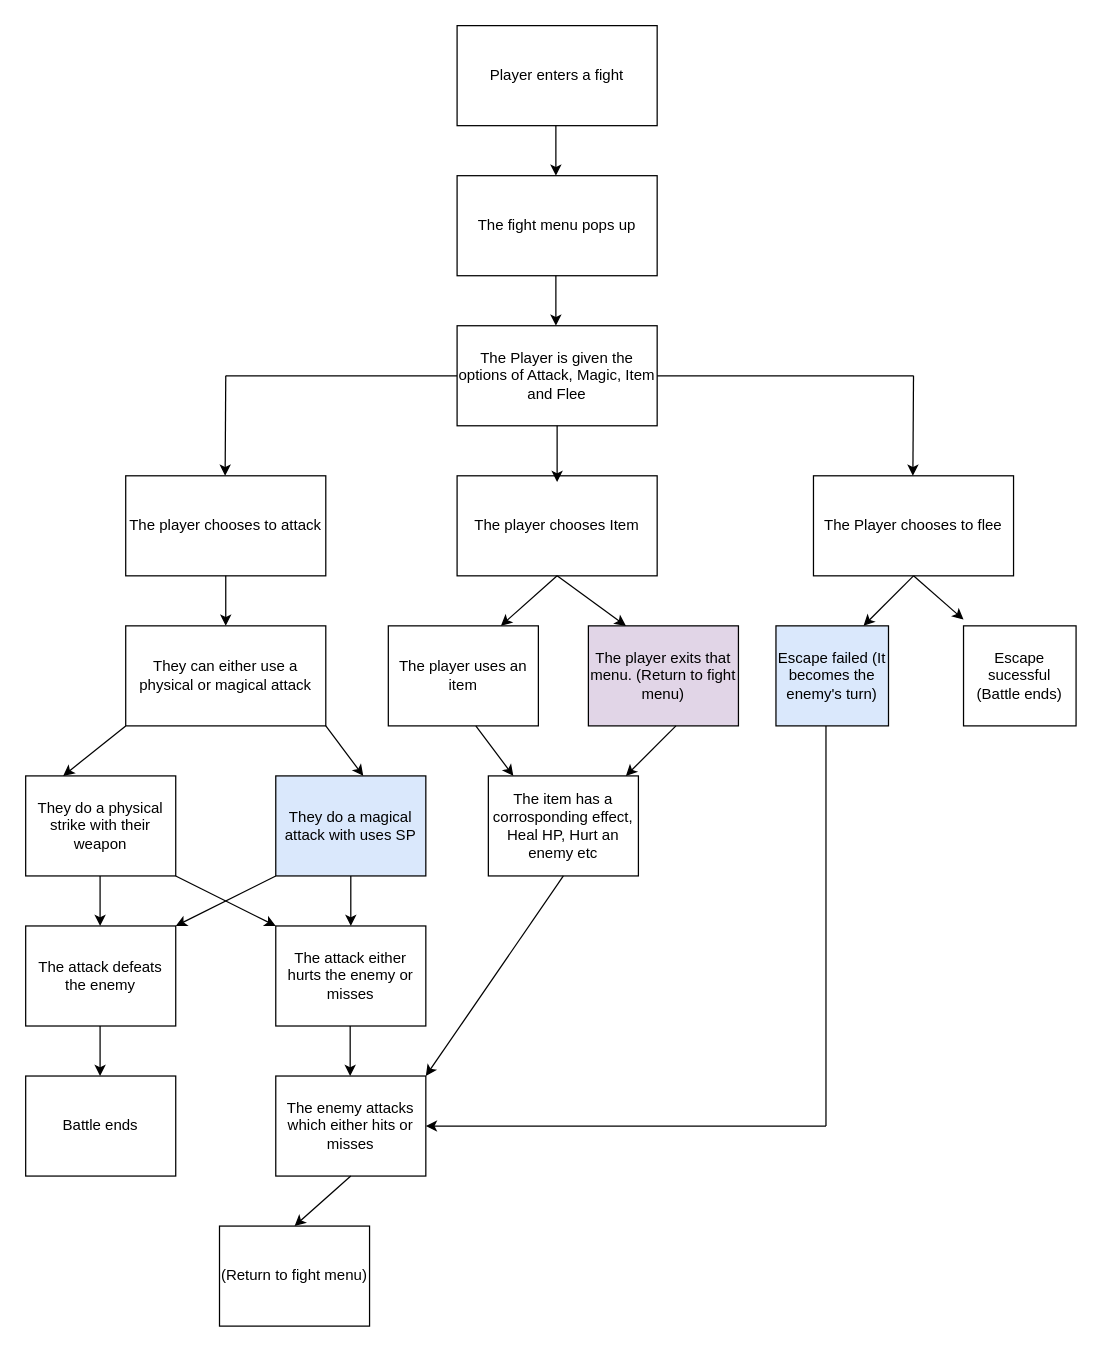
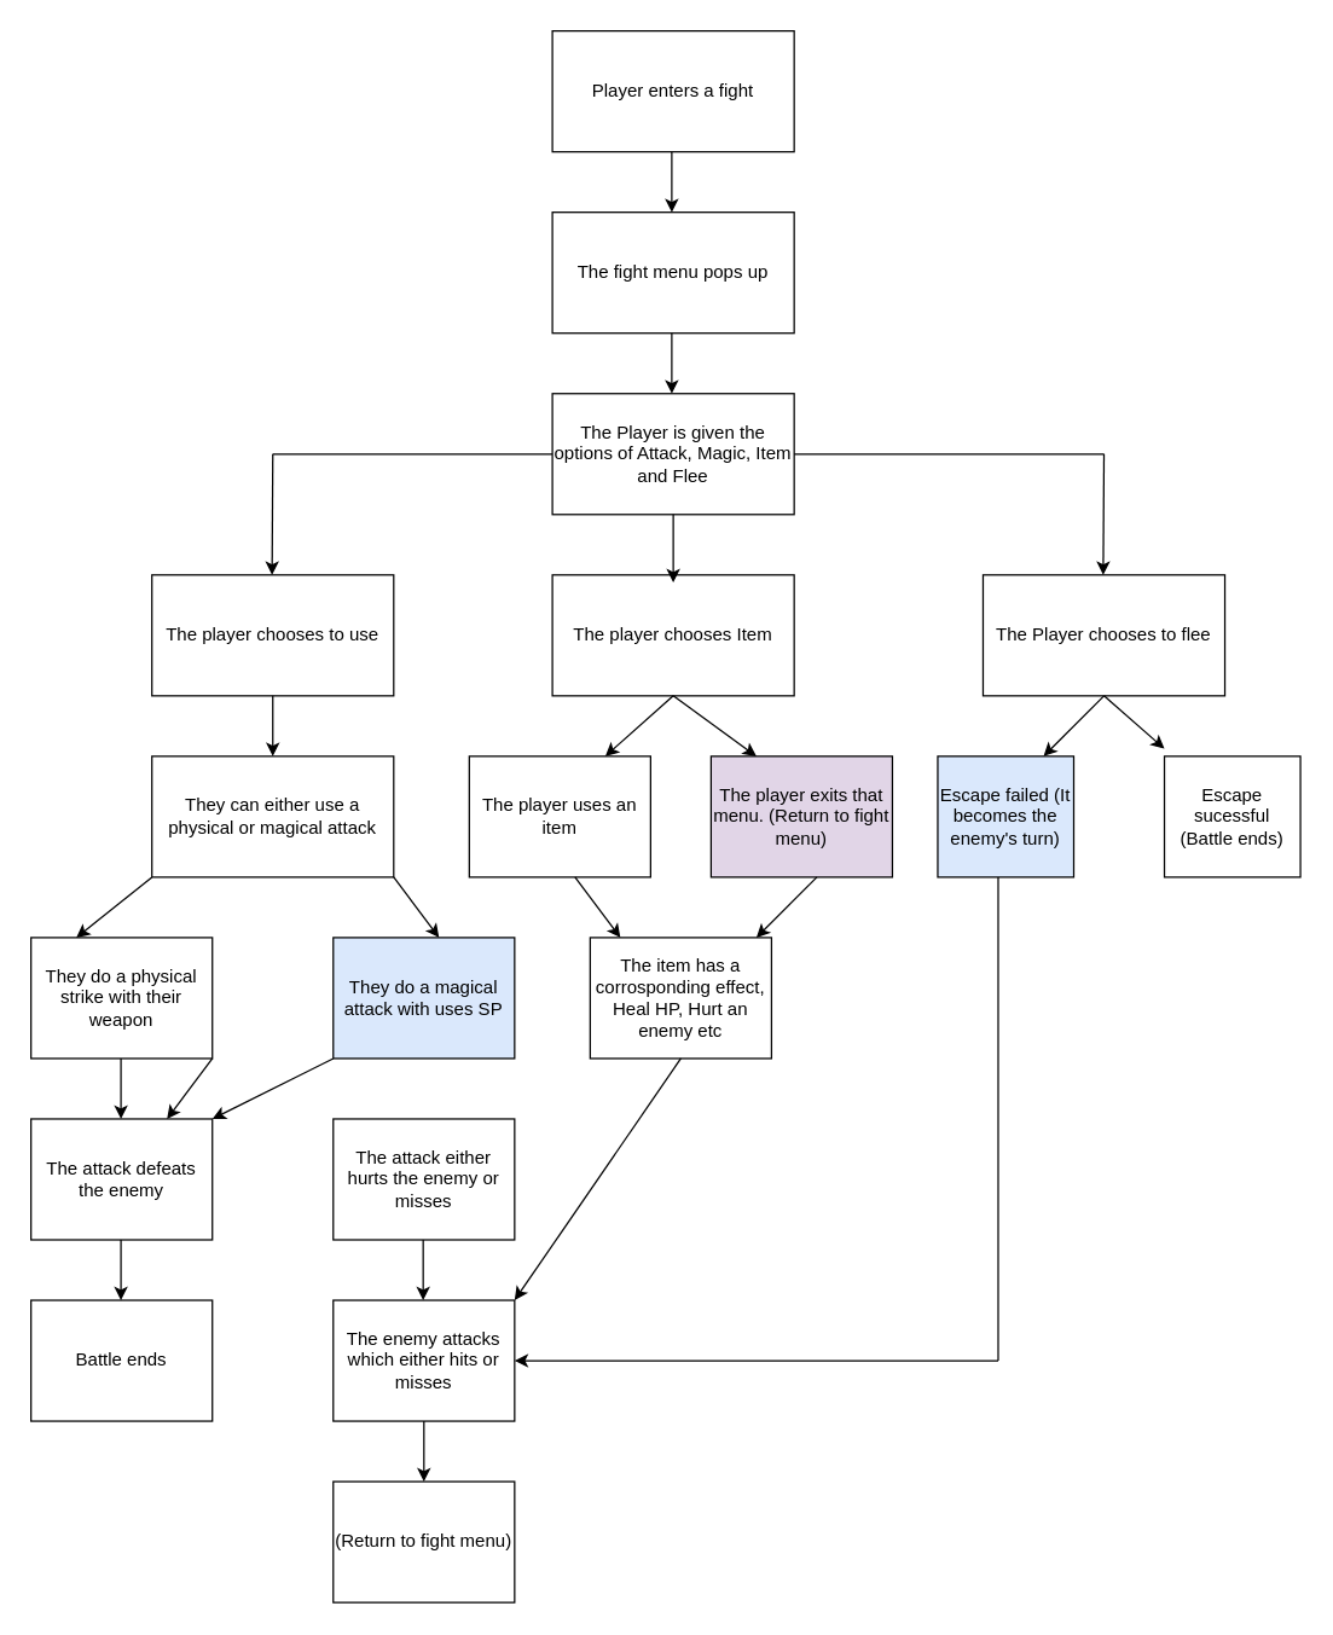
  <mxCell id="0" />
  <mxCell id="1" parent="0" />
  <mxCell id="2" value="Player enters a fight" style="rounded=0;whiteSpace=wrap;html=1;" vertex="1" parent="1"><mxGeometry x="365" width="160" height="80" as="geometry" y="20" /></mxCell>
  <mxCell id="3" value="The fight menu pops up" style="rounded=0;whiteSpace=wrap;html=1;" vertex="1" parent="1"><mxGeometry x="365" y="140" width="160" height="80" as="geometry" /></mxCell>
  <mxCell id="4" value="The Player is given the options of Attack, Magic, Item and Flee" style="rounded=0;whiteSpace=wrap;html=1;" vertex="1" parent="1"><mxGeometry x="365" y="260" width="160" height="80" as="geometry" /></mxCell>
- <mxCell id="5" value="The player chooses to attack" style="rounded=0;whiteSpace=wrap;html=1;" vertex="1" parent="1"><mxGeometry x="100" y="380" width="160" height="80" as="geometry" /></mxCell>
+ <mxCell id="5" value="The player chooses to use" style="rounded=0;whiteSpace=wrap;html=1;" vertex="1" parent="1"><mxGeometry x="100" y="380" width="160" height="80" as="geometry" /></mxCell>
  <mxCell id="6" value="" style="endArrow=classic;html=1;rounded=0;" edge="1" parent="1"><mxGeometry width="50" height="50" relative="1" as="geometry"><mxPoint x="180" y="300" as="sourcePoint" /><mxPoint x="179.5" y="380" as="targetPoint" /></mxGeometry></mxCell>
  <mxCell id="7" value="" style="endArrow=none;html=1;rounded=0;" edge="1" parent="1"><mxGeometry width="50" height="50" relative="1" as="geometry"><mxPoint x="180" y="300" as="sourcePoint" /><mxPoint x="365" y="300" as="targetPoint" /></mxGeometry></mxCell>
  <mxCell id="8" value="They can either use a physical or magical attack" style="rounded=0;whiteSpace=wrap;html=1;" vertex="1" parent="1"><mxGeometry x="100" y="500" width="160" height="80" as="geometry" /></mxCell>
  <mxCell id="9" value="They do a physical strike with their weapon" style="rounded=0;whiteSpace=wrap;html=1;" vertex="1" parent="1"><mxGeometry y="620" width="120" height="80" as="geometry" x="20" /></mxCell>
  <mxCell id="10" value="They do a magical attack with uses SP" style="rounded=0;whiteSpace=wrap;html=1;fillColor=#dae8fc;" vertex="1" parent="1"><mxGeometry x="220" y="620" width="120" height="80" as="geometry" /></mxCell>
  <mxCell id="11" value="The attack either hurts the enemy or misses" style="rounded=0;whiteSpace=wrap;html=1;" vertex="1" parent="1"><mxGeometry x="220" y="740" width="120" height="80" as="geometry" /></mxCell>
  <mxCell id="12" value="The enemy attacks which either hits or misses" style="rounded=0;whiteSpace=wrap;html=1;" vertex="1" parent="1"><mxGeometry x="220" y="860" width="120" height="80" as="geometry" /></mxCell>
- <mxCell id="13" value="(Return to fight menu)" style="rounded=0;whiteSpace=wrap;html=1;" vertex="1" parent="1"><mxGeometry x="175" y="980" width="120" height="80" as="geometry" /></mxCell>
+ <mxCell id="13" value="(Return to fight menu)" style="rounded=0;whiteSpace=wrap;html=1;" vertex="1" parent="1"><mxGeometry x="220" y="980" width="120" height="80" as="geometry" /></mxCell>
  <mxCell id="14" value="" style="endArrow=classic;html=1;rounded=0;entryX=0.5;entryY=0;entryDx=0;entryDy=0;" edge="1" parent="1" target="13"><mxGeometry width="50" height="50" relative="1" as="geometry"><mxPoint x="280" y="940" as="sourcePoint" /><mxPoint x="310" y="970" as="targetPoint" /></mxGeometry></mxCell>
  <mxCell id="15" value="" style="endArrow=classic;html=1;rounded=0;entryX=0.5;entryY=0;entryDx=0;entryDy=0;" edge="1" parent="1"><mxGeometry width="50" height="50" relative="1" as="geometry"><mxPoint x="279.5" y="820" as="sourcePoint" /><mxPoint x="279.5" y="860" as="targetPoint" /></mxGeometry></mxCell>
- <mxCell id="16" value="" style="endArrow=classic;html=1;rounded=0;entryX=0;entryY=0;entryDx=0;entryDy=0;exitX=1;exitY=1;exitDx=0;exitDy=0;" edge="1" parent="1" source="9" target="11"><mxGeometry width="50" height="50" relative="1" as="geometry"><mxPoint x="90" y="700" as="sourcePoint" /><mxPoint x="90" y="740" as="targetPoint" /></mxGeometry></mxCell>
- <mxCell id="17" value="" style="endArrow=classic;html=1;rounded=0;entryX=0.5;entryY=0;entryDx=0;entryDy=0;exitX=0.5;exitY=1;exitDx=0;exitDy=0;" edge="1" parent="1" source="10" target="11"><mxGeometry width="50" height="50" relative="1" as="geometry"><mxPoint x="240" y="700" as="sourcePoint" /><mxPoint x="240" y="740" as="targetPoint" /></mxGeometry></mxCell>
+ <mxCell id="16" value="" style="endArrow=classic;html=1;rounded=0;exitX=1;exitY=1;exitDx=0;exitDy=0;" edge="1" parent="1" source="9" target="41"><mxGeometry width="50" height="50" relative="1" as="geometry"><mxPoint x="90" y="700" as="sourcePoint" /><mxPoint x="90" y="740" as="targetPoint" /></mxGeometry></mxCell>
  <mxCell id="18" value="" style="endArrow=classic;html=1;rounded=0;entryX=0;entryY=0;entryDx=0;entryDy=0;" edge="1" parent="1"><mxGeometry width="50" height="50" relative="1" as="geometry"><mxPoint x="260" y="580" as="sourcePoint" /><mxPoint x="290" y="620" as="targetPoint" /></mxGeometry></mxCell>
  <mxCell id="19" value="" style="endArrow=classic;html=1;rounded=0;entryX=0.25;entryY=0;entryDx=0;entryDy=0;" edge="1" parent="1" target="9"><mxGeometry width="50" height="50" relative="1" as="geometry"><mxPoint x="100" y="580" as="sourcePoint" /><mxPoint x="130" y="620" as="targetPoint" /></mxGeometry></mxCell>
  <mxCell id="20" value="" style="endArrow=classic;html=1;rounded=0;entryX=0.5;entryY=0;entryDx=0;entryDy=0;" edge="1" parent="1"><mxGeometry width="50" height="50" relative="1" as="geometry"><mxPoint x="180" y="460" as="sourcePoint" /><mxPoint x="180" y="500" as="targetPoint" /></mxGeometry></mxCell>
  <mxCell id="21" value="The player chooses Item" style="rounded=0;whiteSpace=wrap;html=1;" vertex="1" parent="1"><mxGeometry x="365" y="380" width="160" height="80" as="geometry" /></mxCell>
  <mxCell id="22" value="" style="endArrow=classic;html=1;rounded=0;" edge="1" parent="1"><mxGeometry width="50" height="50" relative="1" as="geometry"><mxPoint x="445" y="340" as="sourcePoint" /><mxPoint x="445" y="385" as="targetPoint" /></mxGeometry></mxCell>
  <mxCell id="23" value="The player uses an item" style="rounded=0;whiteSpace=wrap;html=1;" vertex="1" parent="1"><mxGeometry x="310" y="500" width="120" height="80" as="geometry" /></mxCell>
  <mxCell id="24" value="The player exits that menu. (Return to fight menu)" style="rounded=0;whiteSpace=wrap;html=1;fillColor=#e1d5e7;" vertex="1" parent="1"><mxGeometry x="470" y="500" width="120" height="80" as="geometry" /></mxCell>
  <mxCell id="25" value="The item has a corrosponding effect, Heal HP, Hurt an enemy etc" style="rounded=0;whiteSpace=wrap;html=1;" vertex="1" parent="1"><mxGeometry x="390" y="620" width="120" height="80" as="geometry" /></mxCell>
  <mxCell id="26" value="" style="endArrow=classic;html=1;rounded=0;" edge="1" parent="1"><mxGeometry width="50" height="50" relative="1" as="geometry"><mxPoint x="380" y="580" as="sourcePoint" /><mxPoint x="410" y="620" as="targetPoint" /></mxGeometry></mxCell>
  <mxCell id="27" value="" style="endArrow=classic;html=1;rounded=0;entryX=0.25;entryY=0;entryDx=0;entryDy=0;" edge="1" parent="1" target="24"><mxGeometry width="50" height="50" relative="1" as="geometry"><mxPoint x="445" y="460" as="sourcePoint" /><mxPoint x="475" y="500" as="targetPoint" /></mxGeometry></mxCell>
  <mxCell id="28" value="" style="endArrow=classic;html=1;rounded=0;entryX=0.75;entryY=0;entryDx=0;entryDy=0;" edge="1" parent="1" target="23"><mxGeometry width="50" height="50" relative="1" as="geometry"><mxPoint x="445" y="460" as="sourcePoint" /><mxPoint x="415" y="490" as="targetPoint" /></mxGeometry></mxCell>
  <mxCell id="29" value="" style="endArrow=classic;html=1;rounded=0;entryX=1;entryY=0;entryDx=0;entryDy=0;exitX=0.5;exitY=1;exitDx=0;exitDy=0;" edge="1" parent="1" source="25" target="12"><mxGeometry width="50" height="50" relative="1" as="geometry"><mxPoint x="420" y="820" as="sourcePoint" /><mxPoint x="470" y="770" as="targetPoint" /></mxGeometry></mxCell>
  <mxCell id="30" value="The Player chooses to flee" style="rounded=0;whiteSpace=wrap;html=1;" vertex="1" parent="1"><mxGeometry x="650" y="380" width="160" height="80" as="geometry" /></mxCell>
  <mxCell id="31" value="" style="endArrow=classic;html=1;rounded=0;" edge="1" parent="1"><mxGeometry width="50" height="50" relative="1" as="geometry"><mxPoint x="730" y="300" as="sourcePoint" /><mxPoint x="729.5" y="380" as="targetPoint" /></mxGeometry></mxCell>
  <mxCell id="32" value="" style="endArrow=none;html=1;rounded=0;" edge="1" parent="1"><mxGeometry width="50" height="50" relative="1" as="geometry"><mxPoint x="525" y="300" as="sourcePoint" /><mxPoint x="730" y="300" as="targetPoint" /></mxGeometry></mxCell>
  <mxCell id="33" value="Escape sucessful (Battle ends)" style="rounded=0;whiteSpace=wrap;html=1;" vertex="1" parent="1"><mxGeometry x="770" y="500" width="90" height="80" as="geometry" /></mxCell>
  <mxCell id="34" value="Escape failed (It becomes the enemy's turn)" style="rounded=0;whiteSpace=wrap;html=1;fillColor=#dae8fc;" vertex="1" parent="1"><mxGeometry x="620" y="500" width="90" height="80" as="geometry" /></mxCell>
  <mxCell id="35" value="" style="endArrow=none;html=1;rounded=0;" edge="1" parent="1"><mxGeometry width="50" height="50" relative="1" as="geometry"><mxPoint x="660" y="900" as="sourcePoint" /><mxPoint x="660" y="580" as="targetPoint" /></mxGeometry></mxCell>
  <mxCell id="36" value="" style="endArrow=classic;html=1;rounded=0;entryX=1;entryY=0.5;entryDx=0;entryDy=0;" edge="1" parent="1" target="12"><mxGeometry width="50" height="50" relative="1" as="geometry"><mxPoint x="660" y="900" as="sourcePoint" /><mxPoint x="710" y="850" as="targetPoint" /></mxGeometry></mxCell>
  <mxCell id="37" value="" style="endArrow=classic;html=1;rounded=0;" edge="1" parent="1"><mxGeometry width="50" height="50" relative="1" as="geometry"><mxPoint x="540" y="580" as="sourcePoint" /><mxPoint x="500" y="620" as="targetPoint" /></mxGeometry></mxCell>
  <mxCell id="38" value="" style="endArrow=classic;html=1;rounded=0;" edge="1" parent="1"><mxGeometry width="50" height="50" relative="1" as="geometry"><mxPoint x="730" y="460" as="sourcePoint" /><mxPoint x="690" y="500" as="targetPoint" /></mxGeometry></mxCell>
  <mxCell id="39" value="" style="endArrow=classic;html=1;rounded=0;" edge="1" parent="1"><mxGeometry width="50" height="50" relative="1" as="geometry"><mxPoint x="730" y="460" as="sourcePoint" /><mxPoint x="770" y="495" as="targetPoint" /></mxGeometry></mxCell>
  <mxCell id="40" value="" style="endArrow=classic;html=1;rounded=0;entryX=1;entryY=0;entryDx=0;entryDy=0;" edge="1" parent="1" target="41"><mxGeometry width="50" height="50" relative="1" as="geometry"><mxPoint x="220" y="700" as="sourcePoint" /><mxPoint x="90" y="740" as="targetPoint" /></mxGeometry></mxCell>
  <mxCell id="41" value="The attack defeats the enemy" style="rounded=0;whiteSpace=wrap;html=1;" vertex="1" parent="1"><mxGeometry y="740" width="120" height="80" as="geometry" x="20" /></mxCell>
  <mxCell id="42" value="" style="endArrow=classic;html=1;rounded=0;" edge="1" parent="1"><mxGeometry width="50" height="50" relative="1" as="geometry"><mxPoint x="79.5" y="700" as="sourcePoint" /><mxPoint x="79.5" y="740" as="targetPoint" /></mxGeometry></mxCell>
  <mxCell id="43" value="Battle ends" style="rounded=0;whiteSpace=wrap;html=1;" vertex="1" parent="1"><mxGeometry y="860" width="120" height="80" as="geometry" x="20" /></mxCell>
  <mxCell id="44" value="" style="endArrow=classic;html=1;rounded=0;" edge="1" parent="1"><mxGeometry width="50" height="50" relative="1" as="geometry"><mxPoint x="79.5" y="820" as="sourcePoint" /><mxPoint x="79.5" y="860" as="targetPoint" /></mxGeometry></mxCell>
  <mxCell id="45" value="" style="endArrow=classic;html=1;rounded=0;" edge="1" parent="1"><mxGeometry width="50" height="50" relative="1" as="geometry"><mxPoint x="444" y="100" as="sourcePoint" /><mxPoint x="444" y="140" as="targetPoint" /></mxGeometry></mxCell>
  <mxCell id="46" value="" style="endArrow=classic;html=1;rounded=0;" edge="1" parent="1"><mxGeometry width="50" height="50" relative="1" as="geometry"><mxPoint x="444" y="220" as="sourcePoint" /><mxPoint x="444" y="260" as="targetPoint" /></mxGeometry></mxCell>
